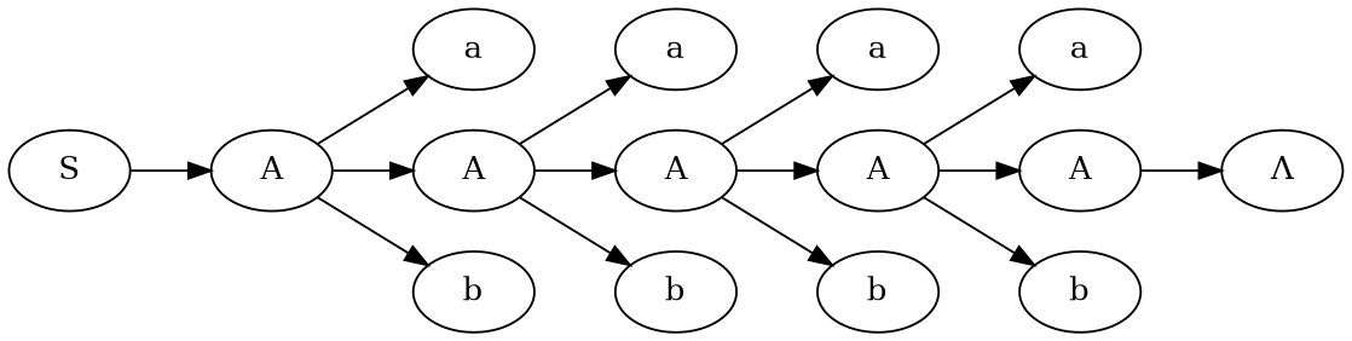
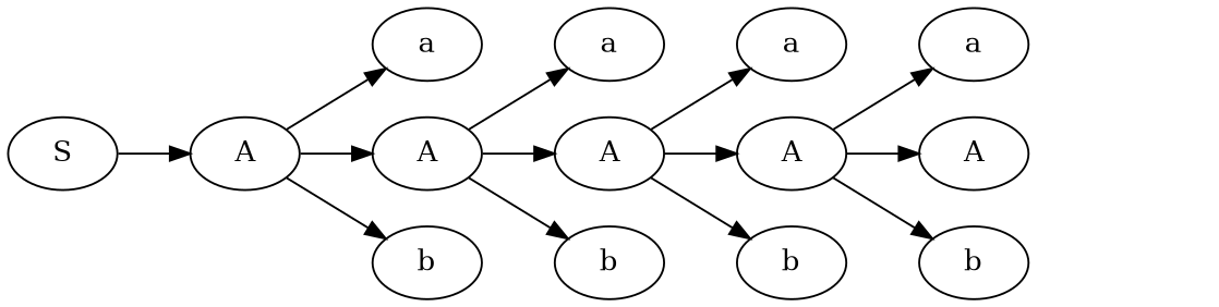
  digraph {
    rankdir=LR
    n1 [label=A]
    S
    n3 [label=a]
    n4 [label=A]
    n5 [label=b]
    n6 [label=a]
    n7 [label=A]
    n8 [label=b]
    n9 [label=a]
    n10 [label=A]
    n11 [label=b]
    n12 [label=a]
    n13 [label=A]
    n14 [label=b]
-   n15 [label="Λ"]
    n1 -> n3
    n1 -> n4
    n1 -> n5
    S -> n1
    n4 -> n6
    n4 -> n7
    n4 -> n8
    n7 -> n9
    n7 -> n10
    n7 -> n11
    n10 -> n12
    n10 -> n13
    n10 -> n14
-   n13 -> n15
  }
